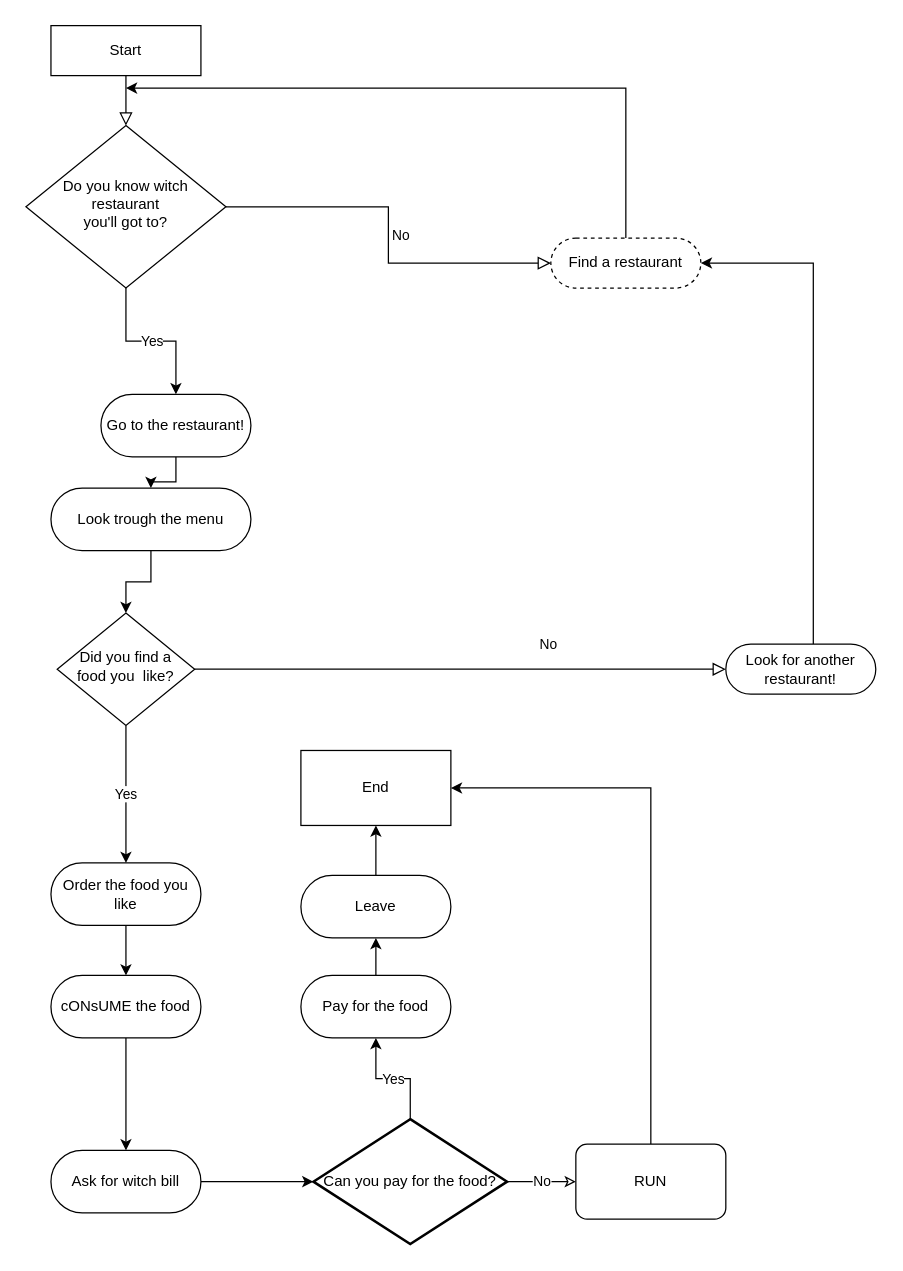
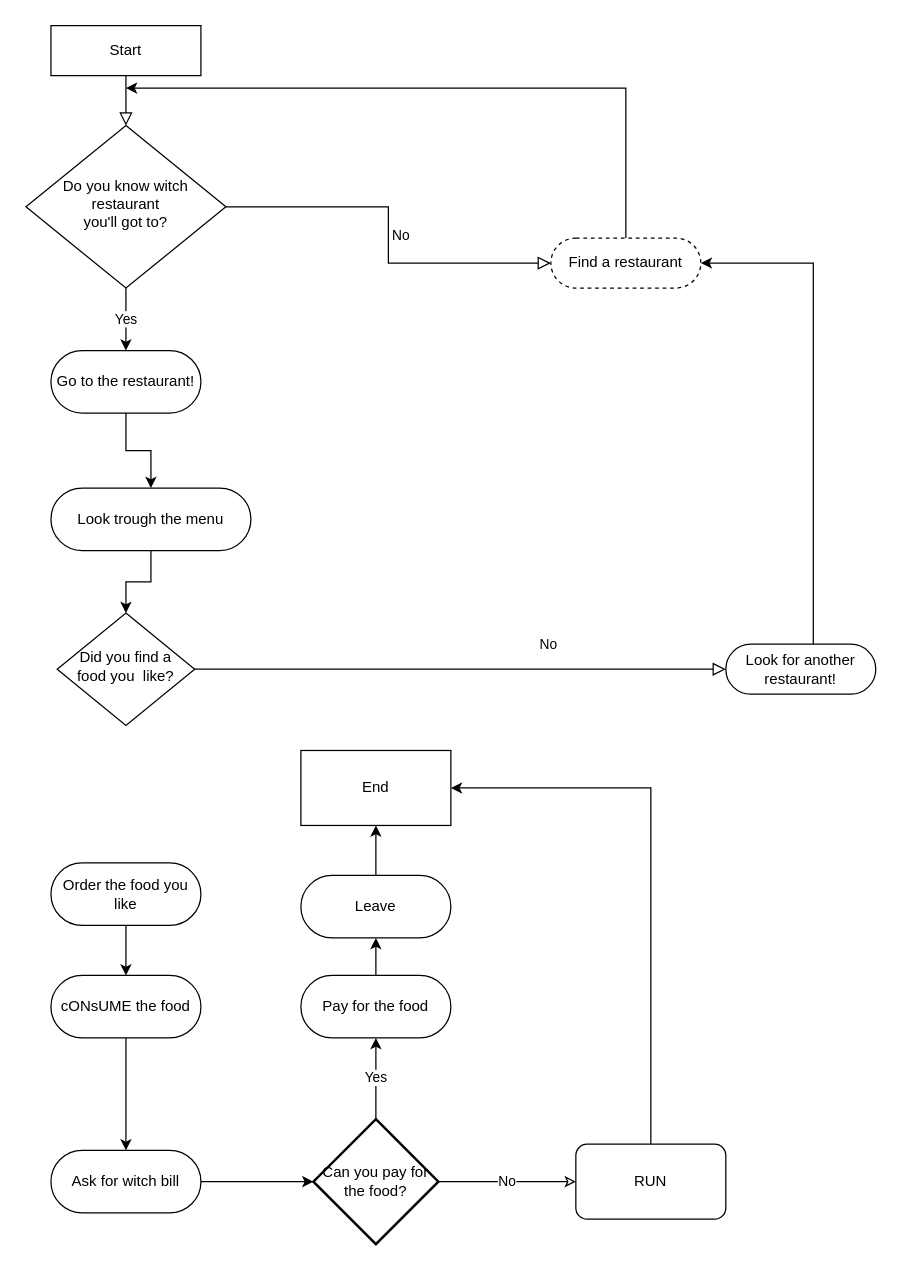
  <mxCell id="0" />
  <mxCell id="1" parent="0" />
  <mxCell id="2" value="" style="rounded=0;html=1;jettySize=auto;orthogonalLoop=1;fontSize=11;endArrow=block;endFill=0;endSize=8;strokeWidth=1;shadow=0;labelBackgroundColor=none;edgeStyle=orthogonalEdgeStyle;" parent="1" source="3" target="6" edge="1"><mxGeometry relative="1" as="geometry" /></mxCell>
  <mxCell id="3" value="Start" style="rounded=1;whiteSpace=wrap;html=1;fontSize=12;glass=0;strokeWidth=1;shadow=0;arcSize=0;" parent="1" vertex="1"><mxGeometry x="40" y="20" width="120" height="40" as="geometry" /></mxCell>
  <mxCell id="4" value="No" style="edgeStyle=orthogonalEdgeStyle;rounded=0;html=1;jettySize=auto;orthogonalLoop=1;fontSize=11;endArrow=block;endFill=0;endSize=8;strokeWidth=1;shadow=0;labelBackgroundColor=none;" parent="1" source="6" target="8" edge="1"><mxGeometry y="10" relative="1" as="geometry"><mxPoint as="offset" /></mxGeometry></mxCell>
  <mxCell id="5" value="Yes" style="edgeStyle=orthogonalEdgeStyle;rounded=0;orthogonalLoop=1;jettySize=auto;html=1;entryX=0.5;entryY=0;entryDx=0;entryDy=0;" edge="1" parent="1" source="6" target="15"><mxGeometry relative="1" as="geometry"><mxPoint x="100" y="310" as="targetPoint" /></mxGeometry></mxCell>
  <mxCell id="6" value="Do you know witch restaurant&lt;br&gt;you'll got to?" style="rhombus;whiteSpace=wrap;html=1;shadow=0;fontFamily=Helvetica;fontSize=12;align=center;strokeWidth=1;spacing=6;spacingTop=-4;" parent="1" vertex="1"><mxGeometry x="20" y="100" width="160" height="130" as="geometry" /></mxCell>
  <mxCell id="7" style="edgeStyle=orthogonalEdgeStyle;rounded=0;orthogonalLoop=1;jettySize=auto;html=1;" edge="1" parent="1" source="8"><mxGeometry relative="1" as="geometry"><mxPoint x="100" y="70" as="targetPoint" /><Array as="points"><mxPoint x="500" y="70" /></Array></mxGeometry></mxCell>
  <mxCell id="8" value="Find a restaurant" style="rounded=1;whiteSpace=wrap;html=1;fontSize=12;glass=0;strokeWidth=1;shadow=0;arcSize=50;dashed=1;" parent="1" vertex="1"><mxGeometry x="440" y="190" width="120" height="40" as="geometry" /></mxCell>
  <mxCell id="9" value="No" style="rounded=0;html=1;jettySize=auto;orthogonalLoop=1;fontSize=11;endArrow=block;endFill=0;endSize=8;strokeWidth=1;shadow=0;labelBackgroundColor=none;edgeStyle=orthogonalEdgeStyle;" parent="1" source="11" target="13" edge="1"><mxGeometry x="0.333" y="20" relative="1" as="geometry"><mxPoint as="offset" /></mxGeometry></mxCell>
- <mxCell id="10" value="Yes" style="edgeStyle=orthogonalEdgeStyle;rounded=0;orthogonalLoop=1;jettySize=auto;html=1;entryX=0.5;entryY=0;entryDx=0;entryDy=0;" edge="1" parent="1" source="11" target="19"><mxGeometry relative="1" as="geometry"><mxPoint x="100" y="675" as="targetPoint" /></mxGeometry></mxCell>
  <mxCell id="11" value="Did you find a food you&amp;nbsp; like?" style="rhombus;whiteSpace=wrap;html=1;shadow=0;fontFamily=Helvetica;fontSize=12;align=center;strokeWidth=1;spacing=6;spacingTop=-4;" parent="1" vertex="1"><mxGeometry x="45" y="490" width="110" height="90" as="geometry" /></mxCell>
  <mxCell id="12" style="edgeStyle=orthogonalEdgeStyle;rounded=0;orthogonalLoop=1;jettySize=auto;html=1;entryX=1;entryY=0.5;entryDx=0;entryDy=0;" edge="1" parent="1" source="13" target="8"><mxGeometry relative="1" as="geometry"><mxPoint x="500" y="70" as="targetPoint" /><Array as="points"><mxPoint x="650" y="210" /></Array></mxGeometry></mxCell>
  <mxCell id="13" value="Look for another restaurant!" style="rounded=1;whiteSpace=wrap;html=1;fontSize=12;glass=0;strokeWidth=1;shadow=0;arcSize=50;" parent="1" vertex="1"><mxGeometry x="580" y="515" width="120" height="40" as="geometry" /></mxCell>
  <mxCell id="14" style="edgeStyle=orthogonalEdgeStyle;rounded=0;orthogonalLoop=1;jettySize=auto;html=1;entryX=0.5;entryY=0;entryDx=0;entryDy=0;" edge="1" parent="1" source="15" target="17"><mxGeometry relative="1" as="geometry"><mxPoint x="100" y="390" as="targetPoint" /></mxGeometry></mxCell>
- <mxCell id="15" value="Go to the restaurant!" style="rounded=1;whiteSpace=wrap;html=1;arcSize=50;" vertex="1" parent="1"><mxGeometry x="80" y="315" width="120" height="50" as="geometry" /></mxCell>
+ <mxCell id="15" value="Go to the restaurant!" style="rounded=1;whiteSpace=wrap;html=1;arcSize=50;" vertex="1" parent="1"><mxGeometry x="40" y="280" width="120" height="50" as="geometry" /></mxCell>
  <mxCell id="16" style="edgeStyle=orthogonalEdgeStyle;rounded=0;orthogonalLoop=1;jettySize=auto;html=1;" edge="1" parent="1" source="17" target="11"><mxGeometry relative="1" as="geometry" /></mxCell>
  <mxCell id="17" value="Look trough the menu" style="rounded=1;whiteSpace=wrap;html=1;arcSize=50;" vertex="1" parent="1"><mxGeometry x="40" y="390" width="160" height="50" as="geometry" /></mxCell>
  <mxCell id="18" value="" style="edgeStyle=orthogonalEdgeStyle;rounded=0;orthogonalLoop=1;jettySize=auto;html=1;entryX=0.5;entryY=0;entryDx=0;entryDy=0;" edge="1" parent="1" source="19" target="21"><mxGeometry relative="1" as="geometry"><mxPoint x="100" y="830" as="targetPoint" /></mxGeometry></mxCell>
  <mxCell id="19" value="Order the food you like" style="rounded=1;whiteSpace=wrap;html=1;arcSize=50;" vertex="1" parent="1"><mxGeometry x="40" y="690" width="120" height="50" as="geometry" /></mxCell>
  <mxCell id="20" style="edgeStyle=orthogonalEdgeStyle;rounded=0;orthogonalLoop=1;jettySize=auto;html=1;entryX=0.5;entryY=0;entryDx=0;entryDy=0;labelBackgroundColor=default;labelBorderColor=none;endFill=1;" edge="1" parent="1" source="21" target="33"><mxGeometry relative="1" as="geometry" /></mxCell>
  <mxCell id="21" value="cONsUME the food" style="rounded=1;whiteSpace=wrap;html=1;arcSize=50;" vertex="1" parent="1"><mxGeometry x="40" y="780" width="120" height="50" as="geometry" /></mxCell>
  <mxCell id="22" style="edgeStyle=orthogonalEdgeStyle;rounded=0;orthogonalLoop=1;jettySize=auto;html=1;entryX=0.5;entryY=1;entryDx=0;entryDy=0;" edge="1" parent="1" source="23" target="28"><mxGeometry relative="1" as="geometry" /></mxCell>
  <mxCell id="23" value="Pay for the food" style="rounded=1;whiteSpace=wrap;html=1;arcSize=50;" vertex="1" parent="1"><mxGeometry x="240" y="780" width="120" height="50" as="geometry" /></mxCell>
  <mxCell id="24" value="Yes" style="edgeStyle=orthogonalEdgeStyle;rounded=0;orthogonalLoop=1;jettySize=auto;html=1;entryX=0.5;entryY=1;entryDx=0;entryDy=0;" edge="1" parent="1" source="26" target="23"><mxGeometry relative="1" as="geometry"><mxPoint x="320" y="830" as="targetPoint" /></mxGeometry></mxCell>
  <mxCell id="25" value="No&lt;br&gt;" style="edgeStyle=orthogonalEdgeStyle;rounded=0;orthogonalLoop=1;jettySize=auto;html=1;entryX=0;entryY=0.5;entryDx=0;entryDy=0;labelBackgroundColor=default;labelBorderColor=none;endFill=0;" edge="1" parent="1" source="26" target="31"><mxGeometry relative="1" as="geometry" /></mxCell>
- <mxCell id="26" value="Can you pay for the food?" style="strokeWidth=2;html=1;shape=mxgraph.flowchart.decision;whiteSpace=wrap;" vertex="1" parent="1"><mxGeometry x="250" y="895" width="155" height="100" as="geometry" /></mxCell>
+ <mxCell id="26" value="Can you pay for the food?" style="strokeWidth=2;html=1;shape=mxgraph.flowchart.decision;whiteSpace=wrap;" vertex="1" parent="1"><mxGeometry x="250" y="895" width="100" height="100" as="geometry" /></mxCell>
  <mxCell id="27" style="edgeStyle=orthogonalEdgeStyle;rounded=0;orthogonalLoop=1;jettySize=auto;html=1;entryX=0.5;entryY=1;entryDx=0;entryDy=0;" edge="1" parent="1" source="28" target="29"><mxGeometry relative="1" as="geometry" /></mxCell>
  <mxCell id="28" value="Leave" style="rounded=1;whiteSpace=wrap;html=1;arcSize=50;" vertex="1" parent="1"><mxGeometry x="240" y="700" width="120" height="50" as="geometry" /></mxCell>
  <mxCell id="29" value="End" style="whiteSpace=wrap;html=1;rounded=1;arcSize=0;" vertex="1" parent="1"><mxGeometry x="240" y="600" width="120" height="60" as="geometry" /></mxCell>
  <mxCell id="30" style="edgeStyle=orthogonalEdgeStyle;rounded=0;orthogonalLoop=1;jettySize=auto;html=1;entryX=1;entryY=0.5;entryDx=0;entryDy=0;" edge="1" parent="1" source="31" target="29"><mxGeometry relative="1" as="geometry"><Array as="points"><mxPoint x="520" y="630" /></Array></mxGeometry></mxCell>
  <mxCell id="31" value="RUN" style="rounded=1;whiteSpace=wrap;html=1;" vertex="1" parent="1"><mxGeometry x="460" y="915" width="120" height="60" as="geometry" /></mxCell>
  <mxCell id="32" style="edgeStyle=orthogonalEdgeStyle;rounded=0;orthogonalLoop=1;jettySize=auto;html=1;entryX=0;entryY=0.5;entryDx=0;entryDy=0;entryPerimeter=0;" edge="1" parent="1" source="33" target="26"><mxGeometry relative="1" as="geometry" /></mxCell>
  <mxCell id="33" value="Ask for witch bill" style="rounded=1;whiteSpace=wrap;html=1;arcSize=50;" vertex="1" parent="1"><mxGeometry x="40" y="920" width="120" height="50" as="geometry" /></mxCell>
